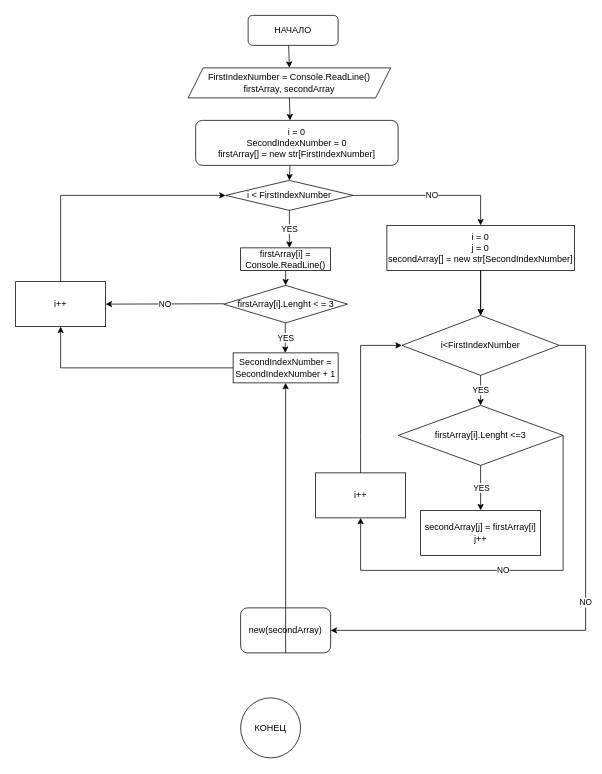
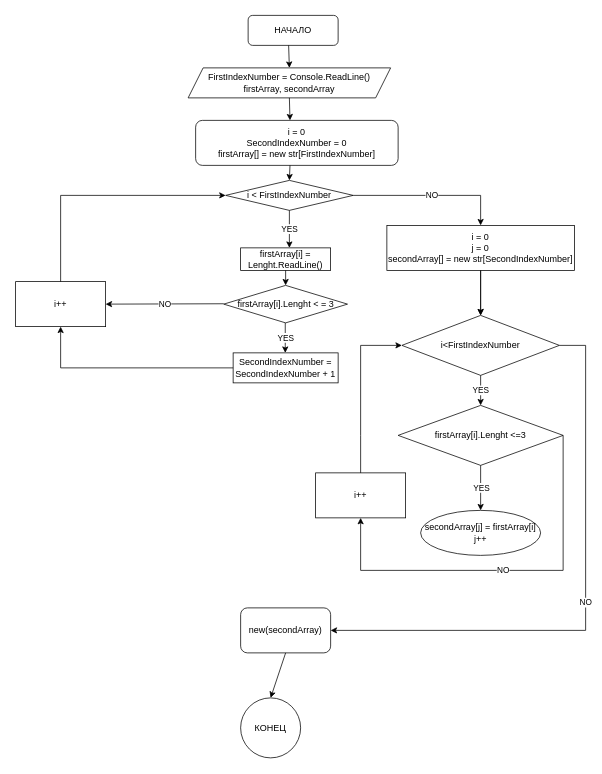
  <mxCell id="0" />
  <mxCell id="1" parent="0" />
  <mxCell id="2" value="НАЧАЛО" style="rounded=1;whiteSpace=wrap;html=1;fontSize=12;glass=0;strokeWidth=1;shadow=0;" parent="1" vertex="1"><mxGeometry x="330" width="120" height="40" as="geometry" y="20" /></mxCell>
  <mxCell id="3" value="FirstIndexNumber = Console.ReadLine()&lt;br&gt;firstArray, secondArray" style="shape=parallelogram;perimeter=parallelogramPerimeter;whiteSpace=wrap;html=1;fixedSize=1;" vertex="1" parent="1"><mxGeometry x="250" y="90" width="270" height="40" as="geometry" /></mxCell>
  <mxCell id="4" value="i = 0&lt;br&gt;SecondIndexNumber = 0&lt;br&gt;firstArray[] = new str[FirstIndexNumber]" style="rounded=1;whiteSpace=wrap;html=1;" vertex="1" parent="1"><mxGeometry x="260" y="160" width="270" height="60" as="geometry" /></mxCell>
  <mxCell id="5" value="КОНЕЦ" style="ellipse;whiteSpace=wrap;html=1;" vertex="1" parent="1"><mxGeometry x="320" y="930" width="80" height="80" as="geometry" /></mxCell>
  <mxCell id="6" value="" style="endArrow=classic;html=1;rounded=0;exitX=0.5;exitY=1;exitDx=0;exitDy=0;entryX=0.466;entryY=0;entryDx=0;entryDy=0;entryPerimeter=0;" edge="1" parent="1" source="3" target="4"><mxGeometry width="50" height="50" relative="1" as="geometry"><mxPoint x="300" y="450" as="sourcePoint" /><mxPoint x="350" y="400" as="targetPoint" /></mxGeometry></mxCell>
  <mxCell id="7" value="" style="endArrow=classic;html=1;rounded=0;exitX=0.45;exitY=1;exitDx=0;exitDy=0;exitPerimeter=0;entryX=0.5;entryY=0;entryDx=0;entryDy=0;" edge="1" parent="1" source="2" target="3"><mxGeometry width="50" height="50" relative="1" as="geometry"><mxPoint x="300" y="450" as="sourcePoint" /><mxPoint x="350" y="400" as="targetPoint" /></mxGeometry></mxCell>
  <mxCell id="8" value="i &amp;lt; FirstIndexNumber" style="rhombus;whiteSpace=wrap;html=1;" vertex="1" parent="1"><mxGeometry x="300" y="240" width="170" height="40" as="geometry" /></mxCell>
  <mxCell id="9" value="" style="endArrow=classic;html=1;rounded=0;exitX=0.466;exitY=1;exitDx=0;exitDy=0;exitPerimeter=0;entryX=0.5;entryY=0;entryDx=0;entryDy=0;" edge="1" parent="1" source="4" target="8"><mxGeometry width="50" height="50" relative="1" as="geometry"><mxPoint x="260" y="450" as="sourcePoint" /><mxPoint x="310" y="400" as="targetPoint" /></mxGeometry></mxCell>
  <mxCell id="10" value="YES" style="endArrow=classic;html=1;rounded=0;exitX=0.5;exitY=1;exitDx=0;exitDy=0;" edge="1" parent="1" source="8"><mxGeometry width="50" height="50" relative="1" as="geometry"><mxPoint x="260" y="450" as="sourcePoint" /><mxPoint x="385" y="330" as="targetPoint" /></mxGeometry></mxCell>
- <mxCell id="11" value="firstArray[i] = Console.ReadLine()" style="rounded=0;whiteSpace=wrap;html=1;" vertex="1" parent="1"><mxGeometry x="320" y="330" width="120" height="30" as="geometry" /></mxCell>
+ <mxCell id="11" value="firstArray[i] = Lenght.ReadLine()" style="rounded=0;whiteSpace=wrap;html=1;" vertex="1" parent="1"><mxGeometry x="320" y="330" width="120" height="30" as="geometry" /></mxCell>
  <mxCell id="12" value="firstArray[i].Lenght &amp;lt; = 3" style="rhombus;whiteSpace=wrap;html=1;" vertex="1" parent="1"><mxGeometry x="297.5" y="380" width="165" height="50" as="geometry" /></mxCell>
  <mxCell id="13" value="" style="endArrow=classic;html=1;rounded=0;exitX=0.5;exitY=1;exitDx=0;exitDy=0;entryX=0.5;entryY=0;entryDx=0;entryDy=0;" edge="1" parent="1" source="11" target="12"><mxGeometry width="50" height="50" relative="1" as="geometry"><mxPoint x="260" y="470" as="sourcePoint" /><mxPoint x="310" y="420" as="targetPoint" /></mxGeometry></mxCell>
  <mxCell id="14" value="YES" style="endArrow=classic;html=1;rounded=0;" edge="1" parent="1"><mxGeometry width="50" height="50" relative="1" as="geometry"><mxPoint x="379.5" y="430" as="sourcePoint" /><mxPoint x="379.5" y="470" as="targetPoint" /><Array as="points"><mxPoint x="379.5" y="460" /></Array></mxGeometry></mxCell>
  <mxCell id="15" value="NO" style="endArrow=classic;html=1;rounded=0;" edge="1" parent="1"><mxGeometry width="50" height="50" relative="1" as="geometry"><mxPoint x="297.5" y="404.5" as="sourcePoint" /><mxPoint x="140" y="405" as="targetPoint" /><Array as="points" /></mxGeometry></mxCell>
  <mxCell id="16" value="SecondIndexNumber = SecondIndexNumber + 1" style="rounded=0;whiteSpace=wrap;html=1;" vertex="1" parent="1"><mxGeometry x="310" y="470" width="140" height="40" as="geometry" /></mxCell>
  <mxCell id="17" value="i++" style="rounded=0;whiteSpace=wrap;html=1;" vertex="1" parent="1"><mxGeometry x="20" y="375" width="120" height="60" as="geometry" /></mxCell>
  <mxCell id="18" value="" style="endArrow=classic;html=1;rounded=0;exitX=0;exitY=0.5;exitDx=0;exitDy=0;entryX=0.5;entryY=1;entryDx=0;entryDy=0;" edge="1" parent="1" source="16" target="17"><mxGeometry width="50" height="50" relative="1" as="geometry"><mxPoint x="350" y="440" as="sourcePoint" /><mxPoint x="20" y="490" as="targetPoint" /><Array as="points"><mxPoint x="80" y="490" /></Array></mxGeometry></mxCell>
  <mxCell id="19" value="" style="endArrow=classic;html=1;rounded=0;exitX=0.5;exitY=0;exitDx=0;exitDy=0;entryX=0;entryY=0.5;entryDx=0;entryDy=0;" edge="1" parent="1" source="17" target="8"><mxGeometry width="50" height="50" relative="1" as="geometry"><mxPoint x="350" y="440" as="sourcePoint" /><mxPoint x="80" y="220" as="targetPoint" /><Array as="points"><mxPoint x="80" y="260" /></Array></mxGeometry></mxCell>
  <mxCell id="20" value="NO" style="endArrow=classic;html=1;rounded=0;exitX=1;exitY=0.5;exitDx=0;exitDy=0;entryX=0.5;entryY=0;entryDx=0;entryDy=0;" edge="1" parent="1" source="8" target="22"><mxGeometry width="50" height="50" relative="1" as="geometry"><mxPoint x="550" y="310" as="sourcePoint" /><mxPoint x="620" y="300" as="targetPoint" /><Array as="points"><mxPoint x="640" y="260" /></Array></mxGeometry></mxCell>
  <mxCell id="21" value="" style="edgeStyle=orthogonalEdgeStyle;rounded=0;orthogonalLoop=1;jettySize=auto;html=1;" edge="1" parent="1" source="22" target="24"><mxGeometry relative="1" as="geometry" /></mxCell>
  <mxCell id="22" value="i = 0&lt;br&gt;j = 0&lt;br&gt;secondArray[] = new str[SecondIndexNumber]" style="rounded=0;whiteSpace=wrap;html=1;" vertex="1" parent="1"><mxGeometry x="515" y="300" width="250" height="60" as="geometry" /></mxCell>
  <mxCell id="23" value="" style="endArrow=classic;html=1;rounded=0;entryX=0.5;entryY=0;entryDx=0;entryDy=0;exitX=0.5;exitY=1;exitDx=0;exitDy=0;" edge="1" parent="1" source="22" target="24"><mxGeometry width="50" height="50" relative="1" as="geometry"><mxPoint x="620" y="360" as="sourcePoint" /><mxPoint x="660" y="420" as="targetPoint" /></mxGeometry></mxCell>
  <mxCell id="24" value="i&amp;lt;FirstIndexNumber" style="rhombus;whiteSpace=wrap;html=1;" vertex="1" parent="1"><mxGeometry x="535" y="420" width="210" height="80" as="geometry" /></mxCell>
  <mxCell id="25" value="YES" style="endArrow=classic;html=1;rounded=0;exitX=0.5;exitY=1;exitDx=0;exitDy=0;" edge="1" parent="1" source="24" target="26"><mxGeometry width="50" height="50" relative="1" as="geometry"><mxPoint x="659.5" y="500" as="sourcePoint" /><mxPoint x="659.5" y="560" as="targetPoint" /></mxGeometry></mxCell>
  <mxCell id="26" value="firstArray[i].Lenght &amp;lt;=3" style="rhombus;whiteSpace=wrap;html=1;" vertex="1" parent="1"><mxGeometry x="530" y="540" width="220" height="80" as="geometry" /></mxCell>
  <mxCell id="27" value="YES" style="endArrow=classic;html=1;rounded=0;exitX=0.5;exitY=1;exitDx=0;exitDy=0;entryX=0.5;entryY=0;entryDx=0;entryDy=0;" edge="1" parent="1" source="26" target="28"><mxGeometry y="1" width="50" height="50" relative="1" as="geometry"><mxPoint x="650" y="620" as="sourcePoint" /><mxPoint x="650" y="680" as="targetPoint" /><Array as="points" /><mxPoint as="offset" /></mxGeometry></mxCell>
- <mxCell id="28" value="secondArray[j] = firstArray[i]&lt;br&gt;j++" style="rounded=0;whiteSpace=wrap;html=1;" vertex="1" parent="1"><mxGeometry x="560" y="680" width="160" height="60" as="geometry" /></mxCell>
+ <mxCell id="28" value="secondArray[j] = firstArray[i]&lt;br&gt;j++" style="ellipse;whiteSpace=wrap;html=1;" vertex="1" parent="1"><mxGeometry x="560" y="680" width="160" height="60" as="geometry" /></mxCell>
  <mxCell id="29" value="NO" style="endArrow=classic;html=1;rounded=0;exitX=1;exitY=0.5;exitDx=0;exitDy=0;entryX=0.5;entryY=1;entryDx=0;entryDy=0;" edge="1" parent="1" source="26" target="30"><mxGeometry width="50" height="50" relative="1" as="geometry"><mxPoint x="790" y="600" as="sourcePoint" /><mxPoint x="380" y="700" as="targetPoint" /><Array as="points"><mxPoint x="750" y="580" /><mxPoint x="750" y="760" /><mxPoint x="480" y="760" /></Array></mxGeometry></mxCell>
  <mxCell id="30" value="i++" style="rounded=0;whiteSpace=wrap;html=1;" vertex="1" parent="1"><mxGeometry x="420" y="630" width="120" height="60" as="geometry" /></mxCell>
  <mxCell id="31" value="" style="endArrow=classic;html=1;rounded=0;exitX=0.5;exitY=0;exitDx=0;exitDy=0;entryX=0;entryY=0.5;entryDx=0;entryDy=0;" edge="1" parent="1" source="30" target="24"><mxGeometry width="50" height="50" relative="1" as="geometry"><mxPoint x="350" y="590" as="sourcePoint" /><mxPoint x="480" y="390" as="targetPoint" /><Array as="points"><mxPoint x="480" y="580" /><mxPoint x="480" y="460" /></Array></mxGeometry></mxCell>
  <mxCell id="32" value="NO" style="endArrow=classic;html=1;rounded=0;exitX=1;exitY=0.5;exitDx=0;exitDy=0;entryX=1;entryY=0.5;entryDx=0;entryDy=0;" edge="1" parent="1" source="24" target="33"><mxGeometry width="50" height="50" relative="1" as="geometry"><mxPoint x="350" y="590" as="sourcePoint" /><mxPoint x="780" y="930" as="targetPoint" /><Array as="points"><mxPoint x="780" y="460" /><mxPoint x="780" y="840" /></Array></mxGeometry></mxCell>
  <mxCell id="33" value="new(secondArray)" style="rounded=1;whiteSpace=wrap;html=1;" vertex="1" parent="1"><mxGeometry x="320" y="810" width="120" height="60" as="geometry" /></mxCell>
- <mxCell id="34" value="" style="endArrow=classic;html=1;rounded=0;exitX=0.5;exitY=1;exitDx=0;exitDy=0;" edge="1" parent="1" source="33" target="16"><mxGeometry width="50" height="50" relative="1" as="geometry"><mxPoint x="350" y="690" as="sourcePoint" /><mxPoint x="400" y="640" as="targetPoint" /></mxGeometry></mxCell>
+ <mxCell id="34" value="" style="endArrow=classic;html=1;rounded=0;exitX=0.5;exitY=1;exitDx=0;exitDy=0;entryX=0.5;entryY=0;entryDx=0;entryDy=0;" edge="1" parent="1" source="33" target="5"><mxGeometry width="50" height="50" relative="1" as="geometry"><mxPoint x="350" y="690" as="sourcePoint" /><mxPoint x="400" y="640" as="targetPoint" /></mxGeometry></mxCell>
